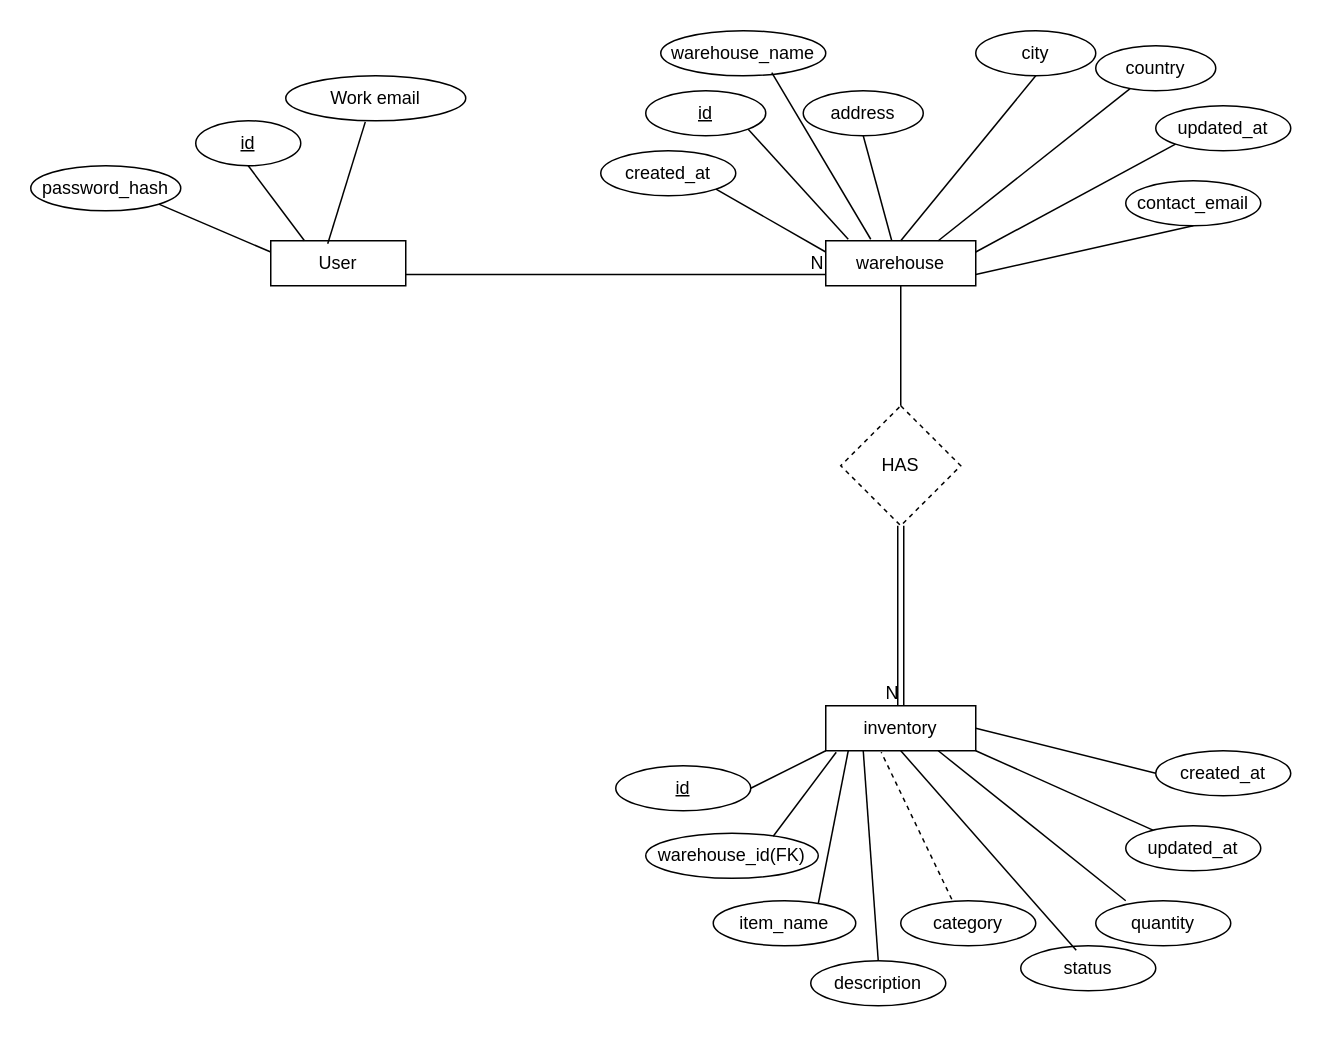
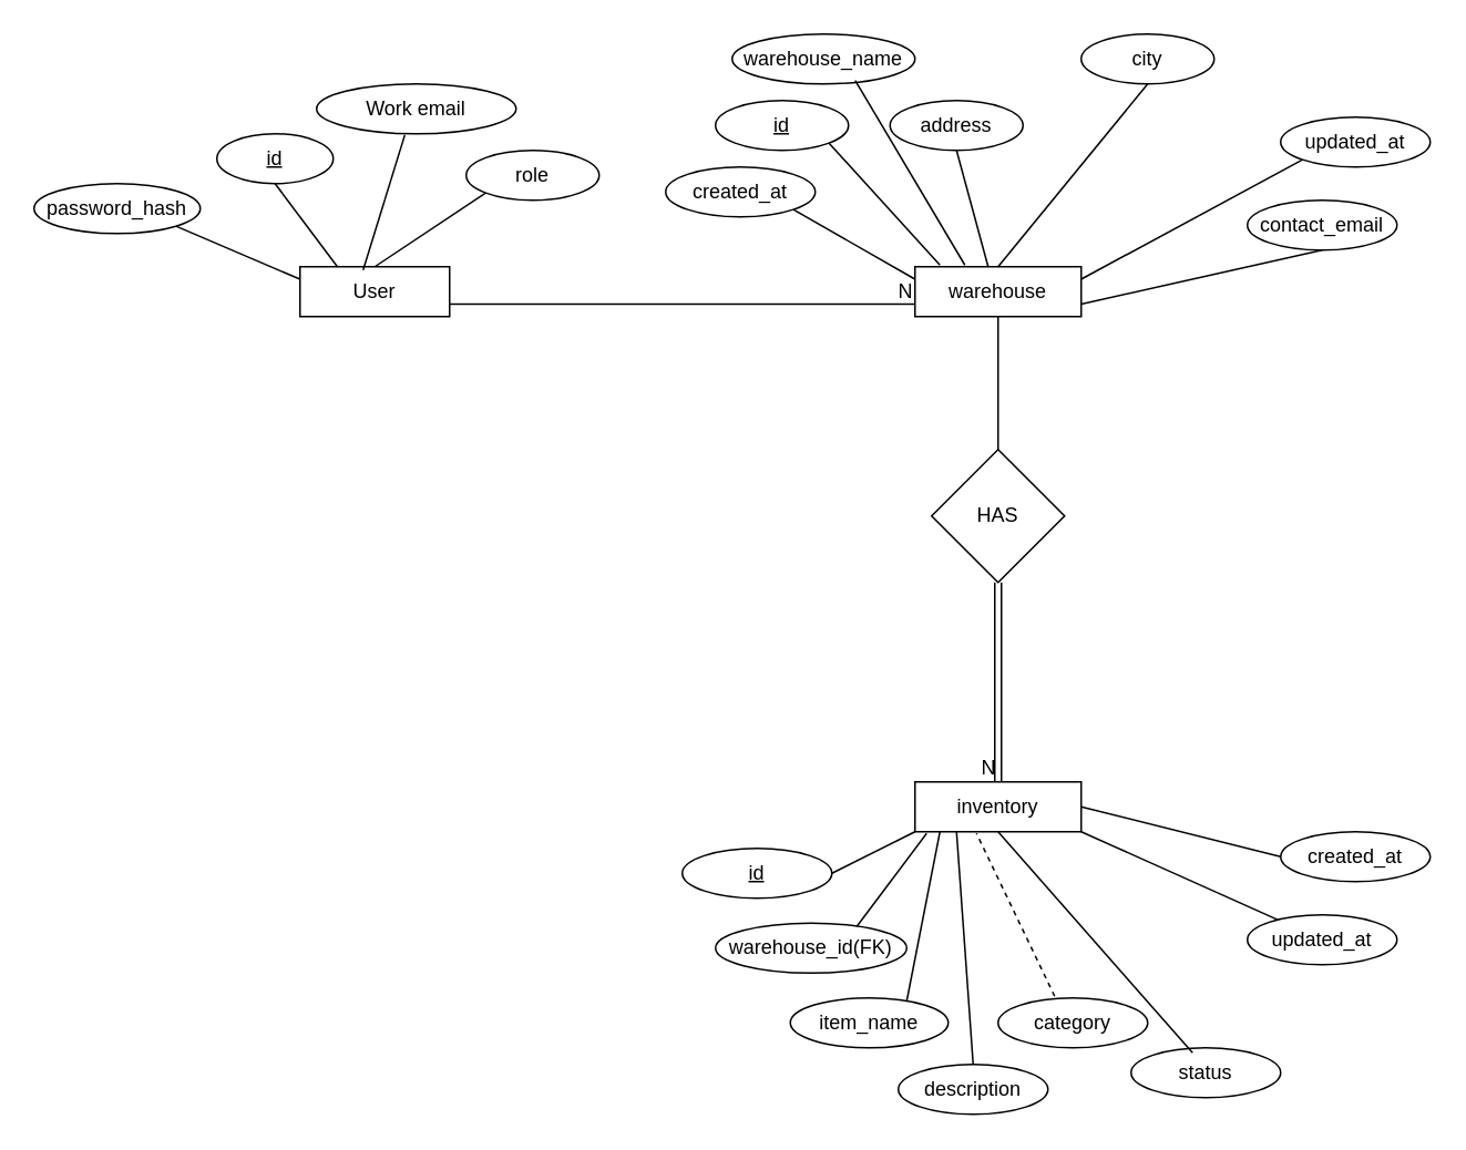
  <mxCell id="0" />
  <mxCell id="1" parent="0" />
  <mxCell id="2" value="User" style="rounded=0;whiteSpace=wrap;html=1;" vertex="1" parent="1"><mxGeometry x="180" y="160" width="90" height="30" as="geometry" /></mxCell>
  <mxCell id="3" value="&lt;u&gt;id&lt;/u&gt;" style="ellipse;whiteSpace=wrap;html=1;" vertex="1" parent="1"><mxGeometry x="130" y="80" width="70" height="30" as="geometry" /></mxCell>
  <mxCell id="4" value="Work email" style="ellipse;whiteSpace=wrap;html=1;" vertex="1" parent="1"><mxGeometry x="190" y="50" width="120" height="30" as="geometry" /></mxCell>
  <mxCell id="5" value="" style="endArrow=none;html=1;rounded=0;entryX=0.442;entryY=1.025;entryDx=0;entryDy=0;entryPerimeter=0;exitX=0.422;exitY=0.067;exitDx=0;exitDy=0;exitPerimeter=0;" edge="1" parent="1" source="2" target="4"><mxGeometry width="50" height="50" relative="1" as="geometry"><mxPoint x="273" y="110" as="sourcePoint" /><mxPoint x="810" y="270" as="targetPoint" /></mxGeometry></mxCell>
  <mxCell id="6" value="" style="endArrow=none;html=1;rounded=0;entryX=0.5;entryY=1;entryDx=0;entryDy=0;exitX=0.25;exitY=0;exitDx=0;exitDy=0;" edge="1" parent="1" source="2" target="3"><mxGeometry width="50" height="50" relative="1" as="geometry"><mxPoint x="500" y="220" as="sourcePoint" /><mxPoint x="550" y="170" as="targetPoint" /></mxGeometry></mxCell>
+ <mxCell id="7" value="role" style="ellipse;whiteSpace=wrap;html=1;" vertex="1" parent="1"><mxGeometry x="280" y="90" width="80" height="30" as="geometry" /></mxCell>
+ <mxCell id="8" value="" style="endArrow=none;html=1;rounded=0;exitX=0.5;exitY=0;exitDx=0;exitDy=0;entryX=0;entryY=1;entryDx=0;entryDy=0;" edge="1" parent="1" source="2" target="7"><mxGeometry width="50" height="50" relative="1" as="geometry"><mxPoint x="300" y="108" as="sourcePoint" /><mxPoint x="370" y="80" as="targetPoint" /></mxGeometry></mxCell>
  <mxCell id="9" value="password_hash" style="ellipse;whiteSpace=wrap;html=1;" vertex="1" parent="1"><mxGeometry x="20" y="110" width="100" height="30" as="geometry" /></mxCell>
  <mxCell id="10" value="" style="endArrow=none;html=1;rounded=0;entryX=1;entryY=1;entryDx=0;entryDy=0;exitX=0;exitY=0.25;exitDx=0;exitDy=0;" edge="1" parent="1" source="2" target="9"><mxGeometry width="50" height="50" relative="1" as="geometry"><mxPoint x="420" y="220" as="sourcePoint" /><mxPoint x="470" y="170" as="targetPoint" /></mxGeometry></mxCell>
  <mxCell id="11" value="warehouse" style="rounded=0;whiteSpace=wrap;html=1;" vertex="1" parent="1"><mxGeometry x="550" y="160" width="100" height="30" as="geometry" /></mxCell>
  <mxCell id="12" value="inventory" style="rounded=0;whiteSpace=wrap;html=1;" vertex="1" parent="1"><mxGeometry x="550" y="470" width="100" height="30" as="geometry" /></mxCell>
  <mxCell id="13" value="&lt;u&gt;id&lt;/u&gt;" style="ellipse;whiteSpace=wrap;html=1;" vertex="1" parent="1"><mxGeometry x="430" y="60" width="80" height="30" as="geometry" /></mxCell>
  <mxCell id="14" value="&lt;u&gt;id&lt;/u&gt;" style="ellipse;whiteSpace=wrap;html=1;" vertex="1" parent="1"><mxGeometry x="410" y="510" width="90" height="30" as="geometry" /></mxCell>
- <mxCell id="15" value="country" style="ellipse;whiteSpace=wrap;html=1;" vertex="1" parent="1"><mxGeometry x="730" y="30" width="80" height="30" as="geometry" /></mxCell>
  <mxCell id="16" value="city" style="ellipse;whiteSpace=wrap;html=1;" vertex="1" parent="1"><mxGeometry x="650" y="20" width="80" height="30" as="geometry" /></mxCell>
  <mxCell id="17" value="address" style="ellipse;whiteSpace=wrap;html=1;" vertex="1" parent="1"><mxGeometry x="535" y="60" width="80" height="30" as="geometry" /></mxCell>
  <mxCell id="18" value="warehouse_name" style="ellipse;whiteSpace=wrap;html=1;" vertex="1" parent="1"><mxGeometry x="440" y="20" width="110" height="30" as="geometry" /></mxCell>
  <mxCell id="19" value="updated_at" style="ellipse;whiteSpace=wrap;html=1;" vertex="1" parent="1"><mxGeometry x="770" y="70" width="90" height="30" as="geometry" /></mxCell>
  <mxCell id="20" value="created_at" style="ellipse;whiteSpace=wrap;html=1;" vertex="1" parent="1"><mxGeometry x="400" y="100" width="90" height="30" as="geometry" /></mxCell>
  <mxCell id="21" value="contact_email" style="ellipse;whiteSpace=wrap;html=1;" vertex="1" parent="1"><mxGeometry x="750" y="120" width="90" height="30" as="geometry" /></mxCell>
- <mxCell id="22" value="" style="endArrow=none;html=1;rounded=0;exitX=0.75;exitY=0;exitDx=0;exitDy=0;" edge="1" parent="1" source="11" target="15"><mxGeometry width="50" height="50" relative="1" as="geometry"><mxPoint x="440" y="240" as="sourcePoint" /><mxPoint x="490" y="190" as="targetPoint" /></mxGeometry></mxCell>
  <mxCell id="23" value="" style="endArrow=none;html=1;rounded=0;entryX=0.5;entryY=1;entryDx=0;entryDy=0;exitX=0.5;exitY=0;exitDx=0;exitDy=0;" edge="1" parent="1" source="11" target="16"><mxGeometry width="50" height="50" relative="1" as="geometry"><mxPoint x="440" y="240" as="sourcePoint" /><mxPoint x="690" y="60" as="targetPoint" /></mxGeometry></mxCell>
  <mxCell id="24" value="" style="endArrow=none;html=1;rounded=0;entryX=0.5;entryY=1;entryDx=0;entryDy=0;exitX=0.44;exitY=0;exitDx=0;exitDy=0;exitPerimeter=0;" edge="1" parent="1" source="11" target="17"><mxGeometry width="50" height="50" relative="1" as="geometry"><mxPoint x="440" y="240" as="sourcePoint" /><mxPoint x="490" y="190" as="targetPoint" /></mxGeometry></mxCell>
  <mxCell id="25" value="" style="endArrow=none;html=1;rounded=0;entryX=0.673;entryY=0.933;entryDx=0;entryDy=0;entryPerimeter=0;" edge="1" parent="1" target="18"><mxGeometry width="50" height="50" relative="1" as="geometry"><mxPoint x="580" y="159" as="sourcePoint" /><mxPoint x="510" y="130" as="targetPoint" /></mxGeometry></mxCell>
  <mxCell id="26" value="" style="endArrow=none;html=1;rounded=0;entryX=1;entryY=1;entryDx=0;entryDy=0;exitX=0.15;exitY=-0.033;exitDx=0;exitDy=0;exitPerimeter=0;" edge="1" parent="1" source="11" target="13"><mxGeometry width="50" height="50" relative="1" as="geometry"><mxPoint x="440" y="240" as="sourcePoint" /><mxPoint x="490" y="190" as="targetPoint" /></mxGeometry></mxCell>
  <mxCell id="27" value="" style="endArrow=none;html=1;rounded=0;entryX=1;entryY=1;entryDx=0;entryDy=0;exitX=0;exitY=0.25;exitDx=0;exitDy=0;" edge="1" parent="1" source="11" target="20"><mxGeometry width="50" height="50" relative="1" as="geometry"><mxPoint x="440" y="240" as="sourcePoint" /><mxPoint x="490" y="190" as="targetPoint" /></mxGeometry></mxCell>
  <mxCell id="28" value="" style="endArrow=none;html=1;rounded=0;entryX=0.5;entryY=1;entryDx=0;entryDy=0;exitX=1;exitY=0.75;exitDx=0;exitDy=0;" edge="1" parent="1" source="11" target="21"><mxGeometry width="50" height="50" relative="1" as="geometry"><mxPoint x="440" y="240" as="sourcePoint" /><mxPoint x="490" y="190" as="targetPoint" /></mxGeometry></mxCell>
  <mxCell id="29" value="" style="endArrow=none;html=1;rounded=0;entryX=0;entryY=1;entryDx=0;entryDy=0;exitX=1;exitY=0.25;exitDx=0;exitDy=0;" edge="1" parent="1" source="11" target="19"><mxGeometry width="50" height="50" relative="1" as="geometry"><mxPoint x="440" y="240" as="sourcePoint" /><mxPoint x="490" y="190" as="targetPoint" /></mxGeometry></mxCell>
  <mxCell id="30" value="warehouse_id(FK)" style="ellipse;whiteSpace=wrap;html=1;" vertex="1" parent="1"><mxGeometry x="430" y="555" width="115" height="30" as="geometry" /></mxCell>
  <mxCell id="31" value="item_name" style="ellipse;whiteSpace=wrap;html=1;" vertex="1" parent="1"><mxGeometry x="475" y="600" width="95" height="30" as="geometry" /></mxCell>
  <mxCell id="32" value="category" style="ellipse;whiteSpace=wrap;html=1;" vertex="1" parent="1"><mxGeometry x="600" y="600" width="90" height="30" as="geometry" /></mxCell>
- <mxCell id="33" value="quantity" style="ellipse;whiteSpace=wrap;html=1;" vertex="1" parent="1"><mxGeometry x="730" y="600" width="90" height="30" as="geometry" /></mxCell>
  <mxCell id="34" value="status" style="ellipse;whiteSpace=wrap;html=1;" vertex="1" parent="1"><mxGeometry x="680" y="630" width="90" height="30" as="geometry" /></mxCell>
  <mxCell id="35" value="created_at" style="ellipse;whiteSpace=wrap;html=1;" vertex="1" parent="1"><mxGeometry x="770" y="500" width="90" height="30" as="geometry" /></mxCell>
  <mxCell id="36" value="updated_at" style="ellipse;whiteSpace=wrap;html=1;" vertex="1" parent="1"><mxGeometry x="750" y="550" width="90" height="30" as="geometry" /></mxCell>
  <mxCell id="37" value="description" style="ellipse;whiteSpace=wrap;html=1;" vertex="1" parent="1"><mxGeometry x="540" y="640" width="90" height="30" as="geometry" /></mxCell>
  <mxCell id="38" value="" style="endArrow=none;html=1;rounded=0;entryX=0;entryY=1;entryDx=0;entryDy=0;exitX=1;exitY=0.5;exitDx=0;exitDy=0;" edge="1" parent="1" source="14" target="12"><mxGeometry width="50" height="50" relative="1" as="geometry"><mxPoint x="480" y="520" as="sourcePoint" /><mxPoint x="530" y="470" as="targetPoint" /></mxGeometry></mxCell>
  <mxCell id="39" value="" style="endArrow=none;html=1;rounded=0;entryX=0.07;entryY=1.033;entryDx=0;entryDy=0;entryPerimeter=0;exitX=0.739;exitY=0.067;exitDx=0;exitDy=0;exitPerimeter=0;" edge="1" parent="1" source="30" target="12"><mxGeometry width="50" height="50" relative="1" as="geometry"><mxPoint x="480" y="520" as="sourcePoint" /><mxPoint x="530" y="470" as="targetPoint" /></mxGeometry></mxCell>
  <mxCell id="40" value="" style="endArrow=none;html=1;rounded=0;entryX=0.15;entryY=1;entryDx=0;entryDy=0;entryPerimeter=0;exitX=0.737;exitY=0.067;exitDx=0;exitDy=0;exitPerimeter=0;" edge="1" parent="1" source="31" target="12"><mxGeometry width="50" height="50" relative="1" as="geometry"><mxPoint x="550" y="590" as="sourcePoint" /><mxPoint x="530" y="470" as="targetPoint" /></mxGeometry></mxCell>
  <mxCell id="41" value="" style="endArrow=none;html=1;rounded=0;entryX=0.25;entryY=1;entryDx=0;entryDy=0;exitX=0.5;exitY=0;exitDx=0;exitDy=0;" edge="1" parent="1" source="37" target="12"><mxGeometry width="50" height="50" relative="1" as="geometry"><mxPoint x="480" y="520" as="sourcePoint" /><mxPoint x="530" y="470" as="targetPoint" /></mxGeometry></mxCell>
  <mxCell id="42" value="" style="endArrow=none;html=1;rounded=0;entryX=0.37;entryY=1.033;entryDx=0;entryDy=0;entryPerimeter=0;exitX=0.378;exitY=-0.033;exitDx=0;exitDy=0;exitPerimeter=0;dashed=1;" edge="1" parent="1" source="32" target="12"><mxGeometry width="50" height="50" relative="1" as="geometry"><mxPoint x="480" y="520" as="sourcePoint" /><mxPoint x="530" y="470" as="targetPoint" /></mxGeometry></mxCell>
  <mxCell id="43" value="" style="endArrow=none;html=1;rounded=0;entryX=0.5;entryY=1;entryDx=0;entryDy=0;exitX=0.411;exitY=0.1;exitDx=0;exitDy=0;exitPerimeter=0;" edge="1" parent="1" source="34" target="12"><mxGeometry width="50" height="50" relative="1" as="geometry"><mxPoint x="480" y="520" as="sourcePoint" /><mxPoint x="530" y="470" as="targetPoint" /></mxGeometry></mxCell>
- <mxCell id="44" value="" style="endArrow=none;html=1;rounded=0;entryX=0.75;entryY=1;entryDx=0;entryDy=0;exitX=0.222;exitY=0;exitDx=0;exitDy=0;exitPerimeter=0;" edge="1" parent="1" source="33" target="12"><mxGeometry width="50" height="50" relative="1" as="geometry"><mxPoint x="480" y="520" as="sourcePoint" /><mxPoint x="530" y="470" as="targetPoint" /></mxGeometry></mxCell>
  <mxCell id="45" value="" style="endArrow=none;html=1;rounded=0;entryX=1;entryY=1;entryDx=0;entryDy=0;" edge="1" parent="1" source="36" target="12"><mxGeometry width="50" height="50" relative="1" as="geometry"><mxPoint x="480" y="520" as="sourcePoint" /><mxPoint x="530" y="470" as="targetPoint" /></mxGeometry></mxCell>
  <mxCell id="46" value="" style="endArrow=none;html=1;rounded=0;entryX=1;entryY=0.5;entryDx=0;entryDy=0;exitX=0;exitY=0.5;exitDx=0;exitDy=0;" edge="1" parent="1" source="35" target="12"><mxGeometry width="50" height="50" relative="1" as="geometry"><mxPoint x="480" y="520" as="sourcePoint" /><mxPoint x="530" y="470" as="targetPoint" /></mxGeometry></mxCell>
- <mxCell id="47" value="HAS" style="rhombus;whiteSpace=wrap;html=1;dashed=1;" vertex="1" parent="1"><mxGeometry x="560" y="270" width="80" height="80" as="geometry" /></mxCell>
+ <mxCell id="47" value="HAS" style="rhombus;whiteSpace=wrap;html=1;" vertex="1" parent="1"><mxGeometry x="560" y="270" width="80" height="80" as="geometry" /></mxCell>
  <mxCell id="48" value="" style="endArrow=none;html=1;rounded=0;entryX=0;entryY=0.75;entryDx=0;entryDy=0;exitX=1;exitY=0.75;exitDx=0;exitDy=0;" edge="1" parent="1" source="2" target="11"><mxGeometry relative="1" as="geometry"><mxPoint x="320" y="174.5" as="sourcePoint" /><mxPoint x="480" y="174.5" as="targetPoint" /></mxGeometry></mxCell>
  <mxCell id="49" value="N" style="resizable=0;html=1;whiteSpace=wrap;align=right;verticalAlign=bottom;" connectable="0" vertex="1" parent="48"><mxGeometry x="1" relative="1" as="geometry" /></mxCell>
  <mxCell id="50" value="" style="shape=link;html=1;rounded=0;exitX=0.5;exitY=1;exitDx=0;exitDy=0;entryX=0.5;entryY=0;entryDx=0;entryDy=0;" edge="1" parent="1" source="47" target="12"><mxGeometry relative="1" as="geometry"><mxPoint x="430" y="410" as="sourcePoint" /><mxPoint x="590" y="410" as="targetPoint" /></mxGeometry></mxCell>
  <mxCell id="51" value="N" style="resizable=0;html=1;whiteSpace=wrap;align=right;verticalAlign=bottom;" connectable="0" vertex="1" parent="50"><mxGeometry x="1" relative="1" as="geometry" /></mxCell>
  <mxCell id="52" value="" style="endArrow=none;html=1;rounded=0;exitX=0.5;exitY=1;exitDx=0;exitDy=0;entryX=0.5;entryY=0;entryDx=0;entryDy=0;" edge="1" parent="1" source="11" target="47"><mxGeometry relative="1" as="geometry"><mxPoint x="600" y="210" as="sourcePoint" /><mxPoint x="590" y="360" as="targetPoint" /></mxGeometry></mxCell>
